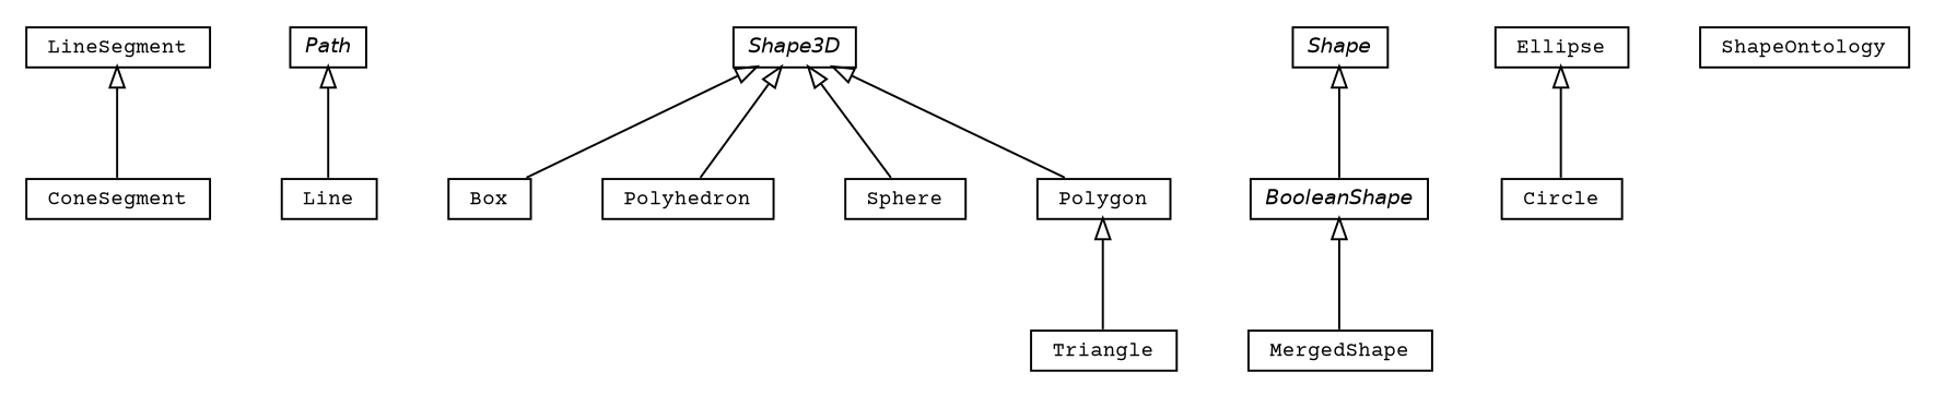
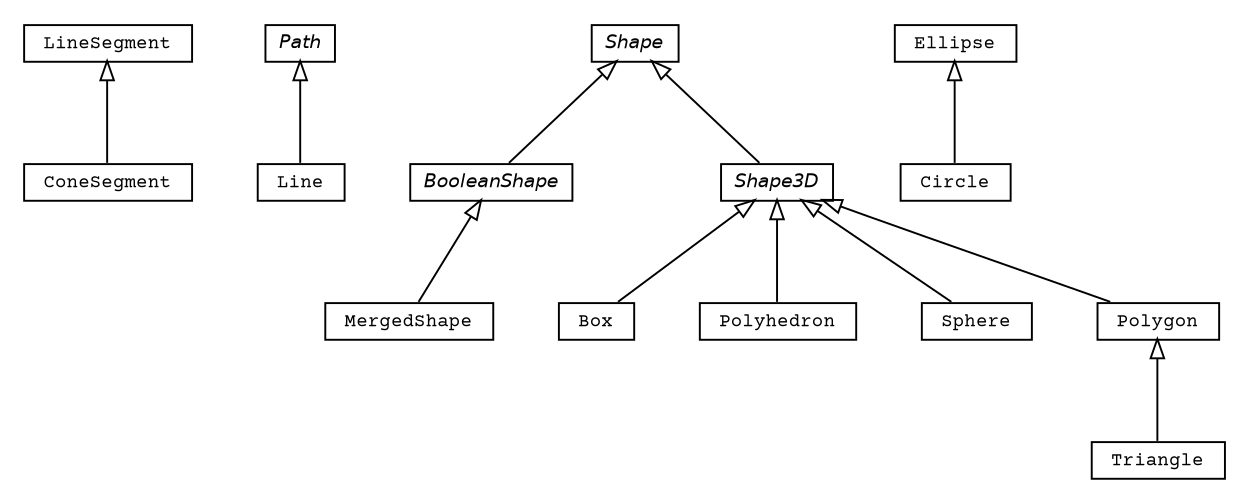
  digraph {
    fontname="Courier Prime"
    nodesep=0.25
    ranksep=0.5
    node [fontcolor=black fontname="Courier Prime" fontsize=10.0 shape=plaintext]
    edge [arrowtail=empty dir=back fontname="Courier Prime" fontsize=10 headport=p labelfontname=Helvetica labelfontsize=10 tailport=p]
    n1 [label=<<table title="org.universAAL.ontology.shape.ConeSegment" border="0" cellborder="1" cellspacing="0" cellpadding="2" port="p" href="./ConeSegment.html"> 		<tr><td><table border="0" cellspacing="0" cellpadding="1"> <tr><td align="center" balign="center"> ConeSegment </td></tr> 		</table></td></tr> 		</table>>]
    n2 [label=<<table title="org.universAAL.ontology.shape.Line" border="0" cellborder="1" cellspacing="0" cellpadding="2" port="p" href="./Line.html"> 		<tr><td><table border="0" cellspacing="0" cellpadding="1"> <tr><td align="center" balign="center"> Line </td></tr> 		</table></td></tr> 		</table>>]
    n3 [label=<<table title="org.universAAL.ontology.shape.LineSegment" border="0" cellborder="1" cellspacing="0" cellpadding="2" port="p" href="./LineSegment.html"> 		<tr><td><table border="0" cellspacing="0" cellpadding="1"> <tr><td align="center" balign="center"> LineSegment </td></tr> 		</table></td></tr> 		</table>>]
    n4 [label=<<table title="org.universAAL.ontology.shape.Box" border="0" cellborder="1" cellspacing="0" cellpadding="2" port="p" href="./Box.html"> 		<tr><td><table border="0" cellspacing="0" cellpadding="1"> <tr><td align="center" balign="center"> Box </td></tr> 		</table></td></tr> 		</table>>]
    n5 [label=<<table title="org.universAAL.ontology.shape.Polyhedron" border="0" cellborder="1" cellspacing="0" cellpadding="2" port="p" href="./Polyhedron.html"> 		<tr><td><table border="0" cellspacing="0" cellpadding="1"> <tr><td align="center" balign="center"> Polyhedron </td></tr> 		</table></td></tr> 		</table>>]
    n6 [label=<<table title="org.universAAL.ontology.shape.Path" border="0" cellborder="1" cellspacing="0" cellpadding="2" port="p" href="./Path.html"> 		<tr><td><table border="0" cellspacing="0" cellpadding="1"> <tr><td align="center" balign="center"><font face="Helvetica-Oblique"> Path </font></td></tr> 		</table></td></tr> 		</table>>]
    n7 [label=<<table title="org.universAAL.ontology.shape.BooleanShape" border="0" cellborder="1" cellspacing="0" cellpadding="2" port="p" href="./BooleanShape.html"> 		<tr><td><table border="0" cellspacing="0" cellpadding="1"> <tr><td align="center" balign="center"><font face="Helvetica-Oblique"> BooleanShape </font></td></tr> 		</table></td></tr> 		</table>>]
    n8 [label=<<table title="org.universAAL.ontology.shape.MergedShape" border="0" cellborder="1" cellspacing="0" cellpadding="2" port="p" href="./MergedShape.html"> 		<tr><td><table border="0" cellspacing="0" cellpadding="1"> <tr><td align="center" balign="center"> MergedShape </td></tr> 		</table></td></tr> 		</table>>]
    n9 [label=<<table title="org.universAAL.ontology.shape.Ellipse" border="0" cellborder="1" cellspacing="0" cellpadding="2" port="p" href="./Ellipse.html"> 		<tr><td><table border="0" cellspacing="0" cellpadding="1"> <tr><td align="center" balign="center"> Ellipse </td></tr> 		</table></td></tr> 		</table>>]
    n10 [label=<<table title="org.universAAL.ontology.shape.Circle" border="0" cellborder="1" cellspacing="0" cellpadding="2" port="p" href="./Circle.html"> 		<tr><td><table border="0" cellspacing="0" cellpadding="1"> <tr><td align="center" balign="center"> Circle </td></tr> 		</table></td></tr> 		</table>>]
-   n11 [label=<<table title="org.universAAL.ontology.shape.ShapeOntology" border="0" cellborder="1" cellspacing="0" cellpadding="2" port="p" href="./ShapeOntology.html"> 		<tr><td><table border="0" cellspacing="0" cellpadding="1"> <tr><td align="center" balign="center"> ShapeOntology </td></tr> 		</table></td></tr> 		</table>>]
    n12 [label=<<table title="org.universAAL.ontology.shape.Sphere" border="0" cellborder="1" cellspacing="0" cellpadding="2" port="p" href="./Sphere.html"> 		<tr><td><table border="0" cellspacing="0" cellpadding="1"> <tr><td align="center" balign="center"> Sphere </td></tr> 		</table></td></tr> 		</table>>]
    n13 [label=<<table title="org.universAAL.ontology.shape.Shape3D" border="0" cellborder="1" cellspacing="0" cellpadding="2" port="p" href="./Shape3D.html"> 		<tr><td><table border="0" cellspacing="0" cellpadding="1"> <tr><td align="center" balign="center"><font face="Helvetica-Oblique"> Shape3D </font></td></tr> 		</table></td></tr> 		</table>>]
    n14 [label=<<table title="org.universAAL.ontology.shape.Polygon" border="0" cellborder="1" cellspacing="0" cellpadding="2" port="p" href="./Polygon.html"> 		<tr><td><table border="0" cellspacing="0" cellpadding="1"> <tr><td align="center" balign="center"> Polygon </td></tr> 		</table></td></tr> 		</table>>]
    n15 [label=<<table title="org.universAAL.ontology.shape.Triangle" border="0" cellborder="1" cellspacing="0" cellpadding="2" port="p" href="./Triangle.html"> 		<tr><td><table border="0" cellspacing="0" cellpadding="1"> <tr><td align="center" balign="center"> Triangle </td></tr> 		</table></td></tr> 		</table>>]
    n16 [label=<<table title="org.universAAL.ontology.shape.Shape" border="0" cellborder="1" cellspacing="0" cellpadding="2" port="p" href="./Shape.html"> 		<tr><td><table border="0" cellspacing="0" cellpadding="1"> <tr><td align="center" balign="center"><font face="Helvetica-Oblique"> Shape </font></td></tr> 		</table></td></tr> 		</table>>]
    n3 -> n1
    n6 -> n2
    n7 -> n8
    n9 -> n10
    n13 -> n4
    n13 -> n5
    n13 -> n12
    n13 -> n14
    n14 -> n15
    n16 -> n7
+   n16 -> n13
  }
